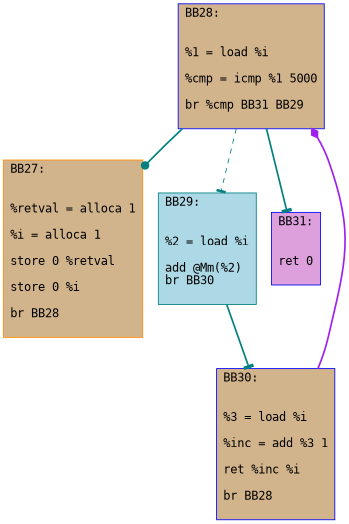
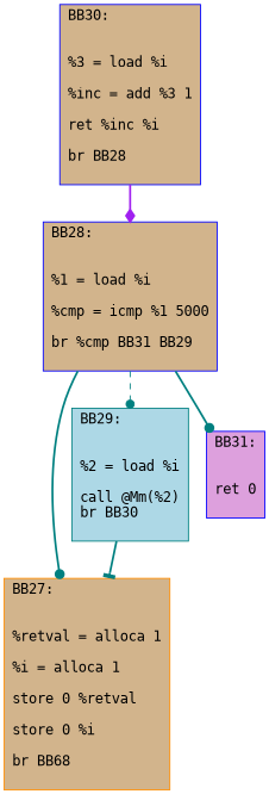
  digraph {
    fontname="DejaVu Sans Mono"
    node [color=blue fillcolor=tan fontname="DejaVu Sans Mono" shape=record style=filled]
    edge [arrowhead=dot color=teal fontname="DejaVu Sans Mono" style=bold]
-   n1 [color=darkorange label="{BB27:\l\l\n%retval = alloca 1\l\n%i = alloca 1\l\nstore 0 %retval\l\nstore 0 %i\l\nbr BB28\l\n}"]
+   n1 [color=darkorange label="{BB27:\l\l\n%retval = alloca 1\l\n%i = alloca 1\l\nstore 0 %retval\l\nstore 0 %i\l\nbr BB68\l\n}"]
    n2 [label="{BB28:\l\l\n%1 = load %i\l\n%cmp = icmp %1 5000\l\nbr %cmp BB31 BB29\l\n}"]
-   n3 [color=teal fillcolor=lightblue label="{BB29:\l\l\n%2 = load %i\l\nadd @Mm(%2)\lbr BB30\l\n}"]
+   n3 [color=teal fillcolor=lightblue label="{BB29:\l\l\n%2 = load %i\l\ncall @Mm(%2)\lbr BB30\l\n}"]
    n4 [fillcolor=plum label="{BB31:\l\l\nret 0\l\n}"]
    n5 [label="{BB30:\l\l\n%3 = load %i\l\n%inc = add %3 1\l\nret %inc %i\l\nbr BB28\l\n}"]
    n2 -> n1
-   n2 -> n3 [arrowhead=tee style=dashed]
-   n2 -> n4 [arrowhead=tee]
-   n3 -> n5 [arrowhead=tee]
+   n2 -> n3 [style=dashed]
+   n2 -> n4
+   n3 -> n1 [arrowhead=tee]
    n5 -> n2 [arrowhead=diamond color=purple]
  }
